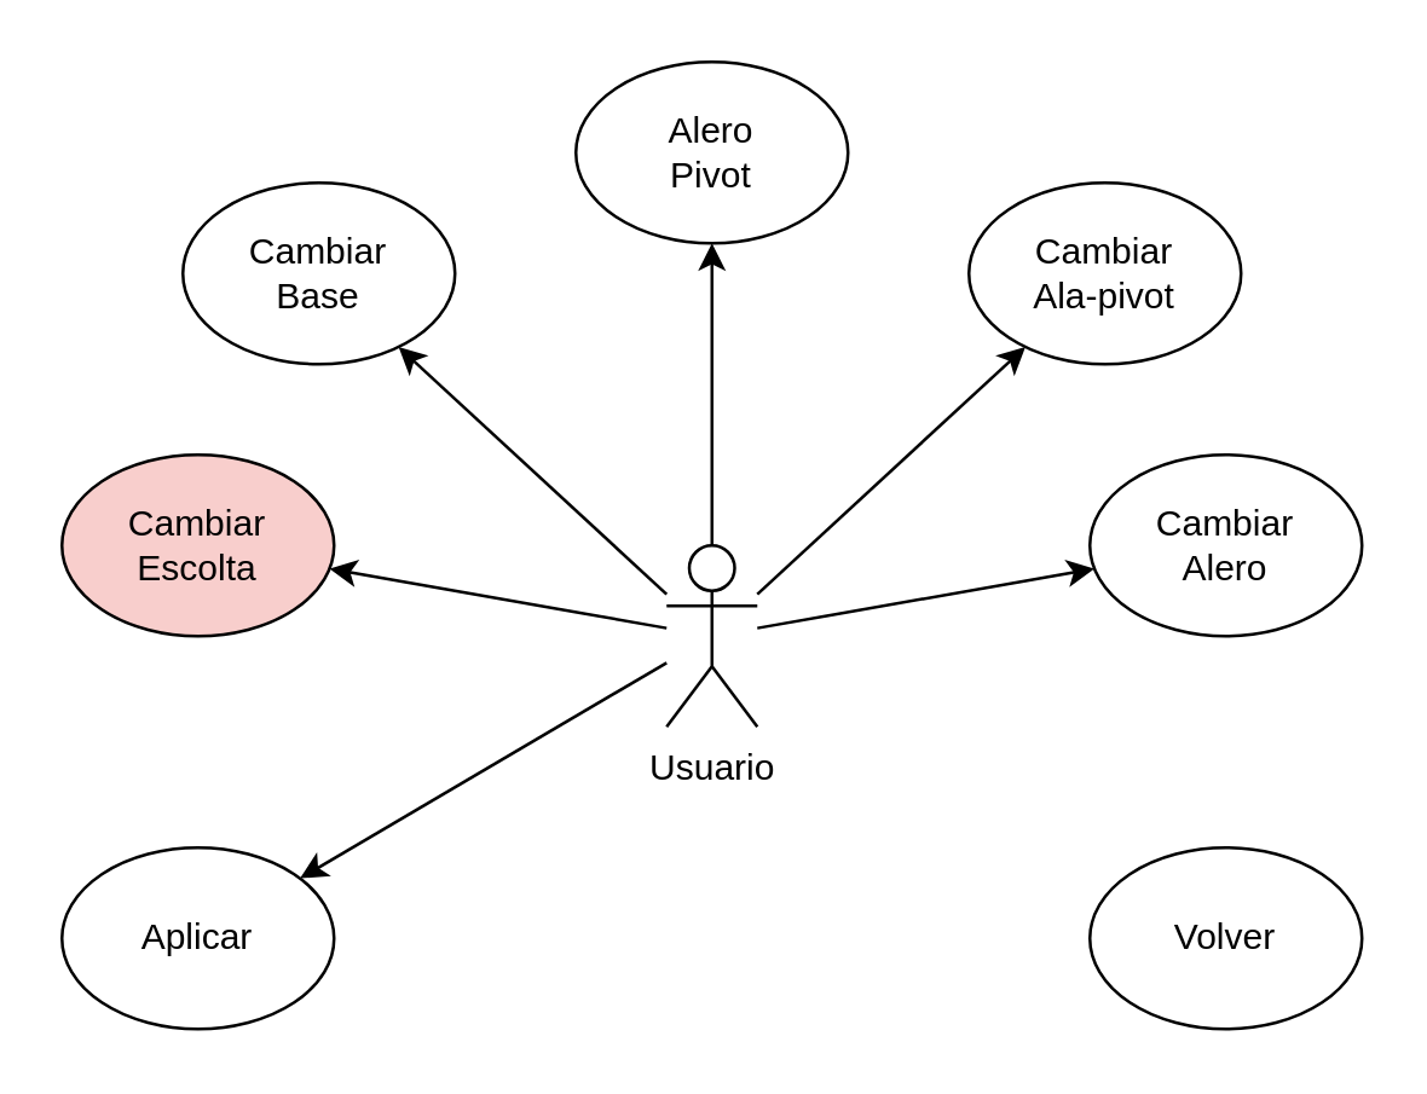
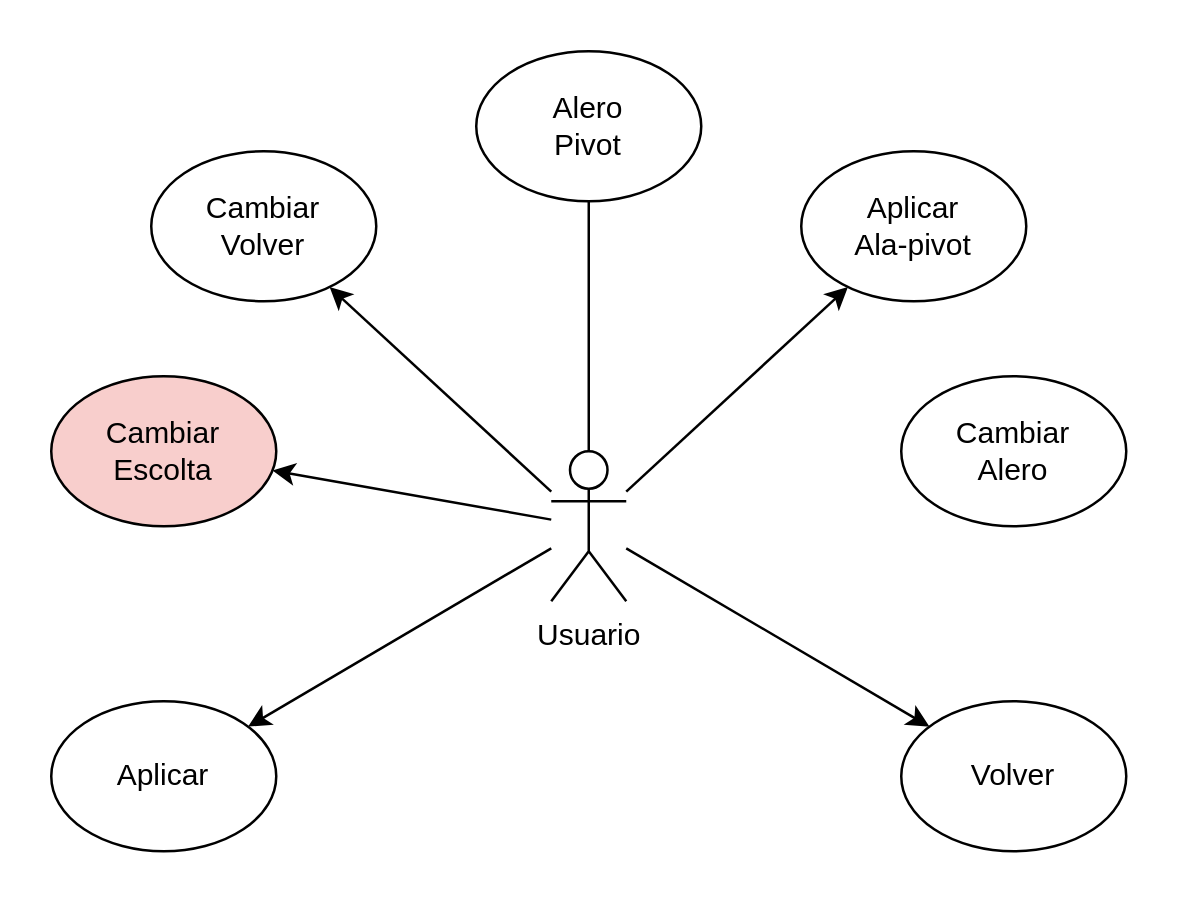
  <mxCell id="0" />
  <mxCell id="1" parent="0" />
  <mxCell id="2" value="Usuario" style="shape=umlActor;verticalLabelPosition=bottom;verticalAlign=top;html=1;outlineConnect=0;horizontal=1;" vertex="1" parent="1"><mxGeometry x="220" y="180" width="30" height="60" as="geometry" /></mxCell>
- <mxCell id="3" value="Cambiar&lt;br&gt;Base" style="ellipse;whiteSpace=wrap;html=1;" vertex="1" parent="1"><mxGeometry x="60" y="60" width="90" height="60" as="geometry" /></mxCell>
+ <mxCell id="3" value="Cambiar&lt;br&gt;Volver" style="ellipse;whiteSpace=wrap;html=1;" vertex="1" parent="1"><mxGeometry x="60" y="60" width="90" height="60" as="geometry" /></mxCell>
  <mxCell id="4" value="Alero&lt;br&gt;Pivot" style="ellipse;whiteSpace=wrap;html=1;" vertex="1" parent="1"><mxGeometry x="190" y="20" width="90" height="60" as="geometry" /></mxCell>
- <mxCell id="5" value="Cambiar&lt;br&gt;Ala-pivot" style="ellipse;whiteSpace=wrap;html=1;" vertex="1" parent="1"><mxGeometry x="320" y="60" width="90" height="60" as="geometry" /></mxCell>
+ <mxCell id="5" value="Aplicar&lt;br&gt;Ala-pivot" style="ellipse;whiteSpace=wrap;html=1;" vertex="1" parent="1"><mxGeometry x="320" y="60" width="90" height="60" as="geometry" /></mxCell>
  <mxCell id="6" value="Cambiar&lt;br&gt;Alero" style="ellipse;whiteSpace=wrap;html=1;" vertex="1" parent="1"><mxGeometry x="360" y="150" width="90" height="60" as="geometry" /></mxCell>
  <mxCell id="7" value="Cambiar&lt;br&gt;Escolta" style="ellipse;whiteSpace=wrap;html=1;fillColor=#f8cecc;" vertex="1" parent="1"><mxGeometry x="20" y="150" width="90" height="60" as="geometry" /></mxCell>
- <mxCell id="8" value="" style="endArrow=classic;html=1;rounded=0;" edge="1" parent="1" source="2" target="4"><mxGeometry width="50" height="50" relative="1" as="geometry"><mxPoint x="220" y="310" as="sourcePoint" /><mxPoint x="270" y="260" as="targetPoint" /></mxGeometry></mxCell>
+ <mxCell id="8" value="" style="endArrow=none;html=1;rounded=0;" edge="1" parent="1" source="2" target="4"><mxGeometry width="50" height="50" relative="1" as="geometry"><mxPoint x="220" y="310" as="sourcePoint" /><mxPoint x="270" y="260" as="targetPoint" /></mxGeometry></mxCell>
  <mxCell id="9" value="" style="endArrow=classic;html=1;rounded=0;" edge="1" parent="1" source="2" target="5"><mxGeometry width="50" height="50" relative="1" as="geometry"><mxPoint x="220" y="310" as="sourcePoint" /><mxPoint x="270" y="260" as="targetPoint" /></mxGeometry></mxCell>
  <mxCell id="10" value="" style="endArrow=classic;html=1;rounded=0;" edge="1" parent="1" source="2" target="3"><mxGeometry width="50" height="50" relative="1" as="geometry"><mxPoint x="220" y="310" as="sourcePoint" /><mxPoint x="270" y="260" as="targetPoint" /></mxGeometry></mxCell>
  <mxCell id="11" value="" style="endArrow=classic;html=1;rounded=0;" edge="1" parent="1" source="2" target="7"><mxGeometry width="50" height="50" relative="1" as="geometry"><mxPoint x="220" y="310" as="sourcePoint" /><mxPoint x="270" y="260" as="targetPoint" /></mxGeometry></mxCell>
- <mxCell id="12" value="" style="endArrow=classic;html=1;rounded=0;" edge="1" parent="1" source="2" target="6"><mxGeometry width="50" height="50" relative="1" as="geometry"><mxPoint x="220" y="310" as="sourcePoint" /><mxPoint x="300" y="290" as="targetPoint" /></mxGeometry></mxCell>
+ <mxCell id="12" value="" style="endArrow=classic;html=1;rounded=0;" edge="1" parent="1" source="2" target="13"><mxGeometry width="50" height="50" relative="1" as="geometry"><mxPoint x="220" y="310" as="sourcePoint" /><mxPoint x="300" y="290" as="targetPoint" /></mxGeometry></mxCell>
  <mxCell id="13" value="Volver" style="ellipse;whiteSpace=wrap;html=1;" vertex="1" parent="1"><mxGeometry x="360" y="280" width="90" height="60" as="geometry" /></mxCell>
  <mxCell id="14" value="Aplicar" style="ellipse;whiteSpace=wrap;html=1;" vertex="1" parent="1"><mxGeometry x="20" y="280" width="90" height="60" as="geometry" /></mxCell>
  <mxCell id="15" value="" style="endArrow=classic;html=1;rounded=0;" edge="1" parent="1" source="2" target="14"><mxGeometry width="50" height="50" relative="1" as="geometry"><mxPoint x="220" y="310" as="sourcePoint" /><mxPoint x="270" y="260" as="targetPoint" /></mxGeometry></mxCell>
